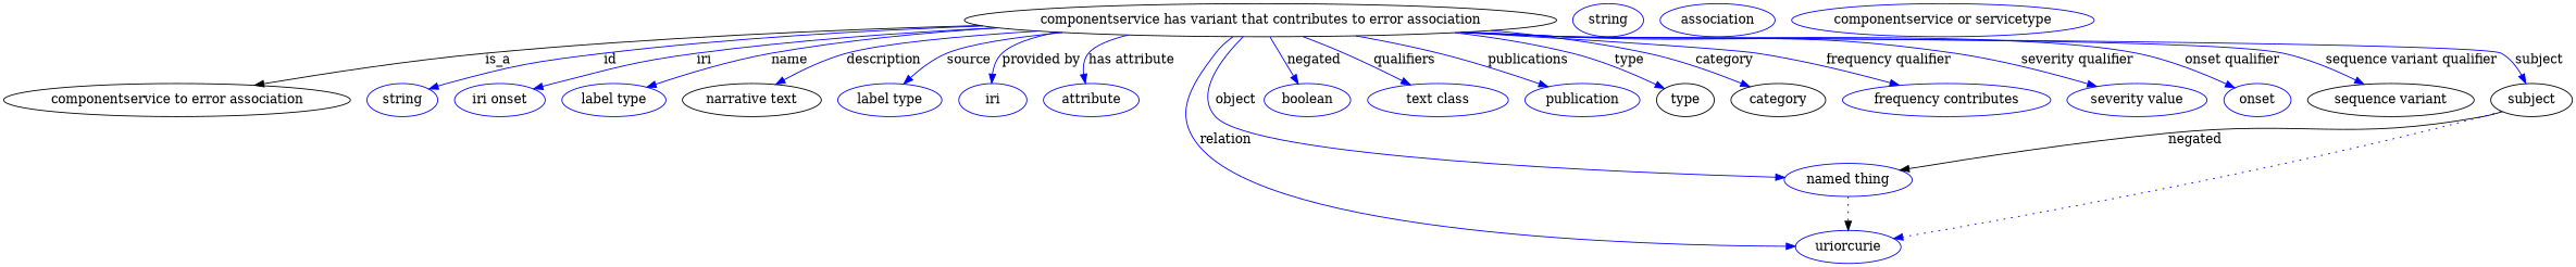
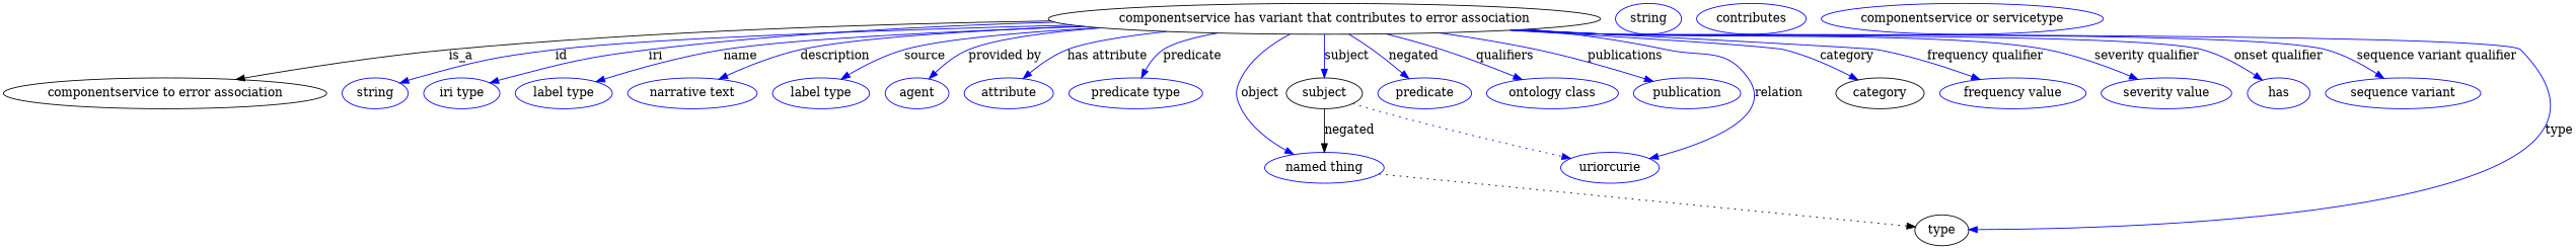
  digraph {
    node [color=blue]
    edge [color=blue style=solid]
    n1 [height=0.5 label="componentservice has variant that contributes to error association" width=8.9367 color=""]
    "componentservice to error association" [height=0.5 width=5.2356 color=""]
    n3 [height=0.5 label=string width=1.0652]
-   n4 [height=0.5 label="iri onset" width=1.2277]
+   n4 [height=0.5 label="iri type" width=1.2277]
    n5 [height=0.5 label="label type" width=1.5707]
-   n6 [color=black height=0.5 label="narrative text" width=2.0943]
+   n6 [height=0.5 label="narrative text" width=2.0943]
    n7 [height=0.5 label="label type" width=1.5707]
-   n8 [height=0.5 label=iri width=1.0291]
+   n8 [height=0.5 label=agent width=1.0291]
    n9 [height=0.5 label=attribute width=1.4443]
+   n10 [height=0.5 label="predicate type" width=2.1665]
    n11 [height=0.5 label="named thing" width=1.9318]
    n12 [height=0.5 label=uriorcurie width=1.5887]
-   n13 [height=0.5 label=boolean width=1.2999]
-   n14 [height=0.5 label="text class" width=2.1304]
+   n13 [height=0.5 label=predicate width=1.2999]
+   n14 [height=0.5 label="ontology class" width=2.1304]
    n15 [height=0.5 label=publication width=1.7332]
    type [height=0.5 width=0.86659 color=""]
    category [height=0.5 width=1.4263 color=""]
-   n18 [height=0.5 label="frequency contributes" width=2.3651]
+   n18 [height=0.5 label="frequency value" width=2.3651]
    n19 [height=0.5 label="severity value" width=2.1123]
-   n20 [height=0.5 label=onset width=1.011]
-   n21 [color=black height=0.5 label="sequence variant" width=2.5095]
+   n20 [height=0.5 label=has width=1.011]
+   n21 [height=0.5 label="sequence variant" width=2.5095]
    subject [height=0.5 width=1.2277 color=""]
    n23 [height=0.5 label=string width=1.0652]
-   n24 [height=0.5 label=association width=1.7332]
+   n24 [height=0.5 label=contributes width=1.7332]
    n25 [height=0.5 label="componentservice or servicetype" width=4.5677]
    n1 -> "componentservice to error association" [label=is_a color="" style=""]
    n1 -> n3 [label=id]
    n1 -> n4 [label=iri]
    n1 -> n5 [label=name]
    n1 -> n6 [label=description]
    n1 -> n7 [label=source]
    n1 -> n8 [label="provided by"]
    n1 -> n9 [label="has attribute"]
+   n1 -> n10 [label=predicate]
    n1 -> n11 [label=object]
    n1 -> n12 [label=relation]
    n1 -> n13 [label=negated]
    n1 -> n14 [label=qualifiers]
    n1 -> n15 [label=publications]
    n1 -> type [label=type]
    n1 -> category [label=category]
    n1 -> n18 [label="frequency qualifier"]
    n1 -> n19 [label="severity qualifier"]
    n1 -> n20 [label="onset qualifier"]
    n1 -> n21 [label="sequence variant qualifier"]
    n1 -> subject [label=subject]
-   n11 -> n12 [style=dotted color=""]
+   n11 -> type [style=dotted color=""]
    subject -> n11 [label=negated color="" style=""]
    subject -> n12 [style=dotted]
  }
